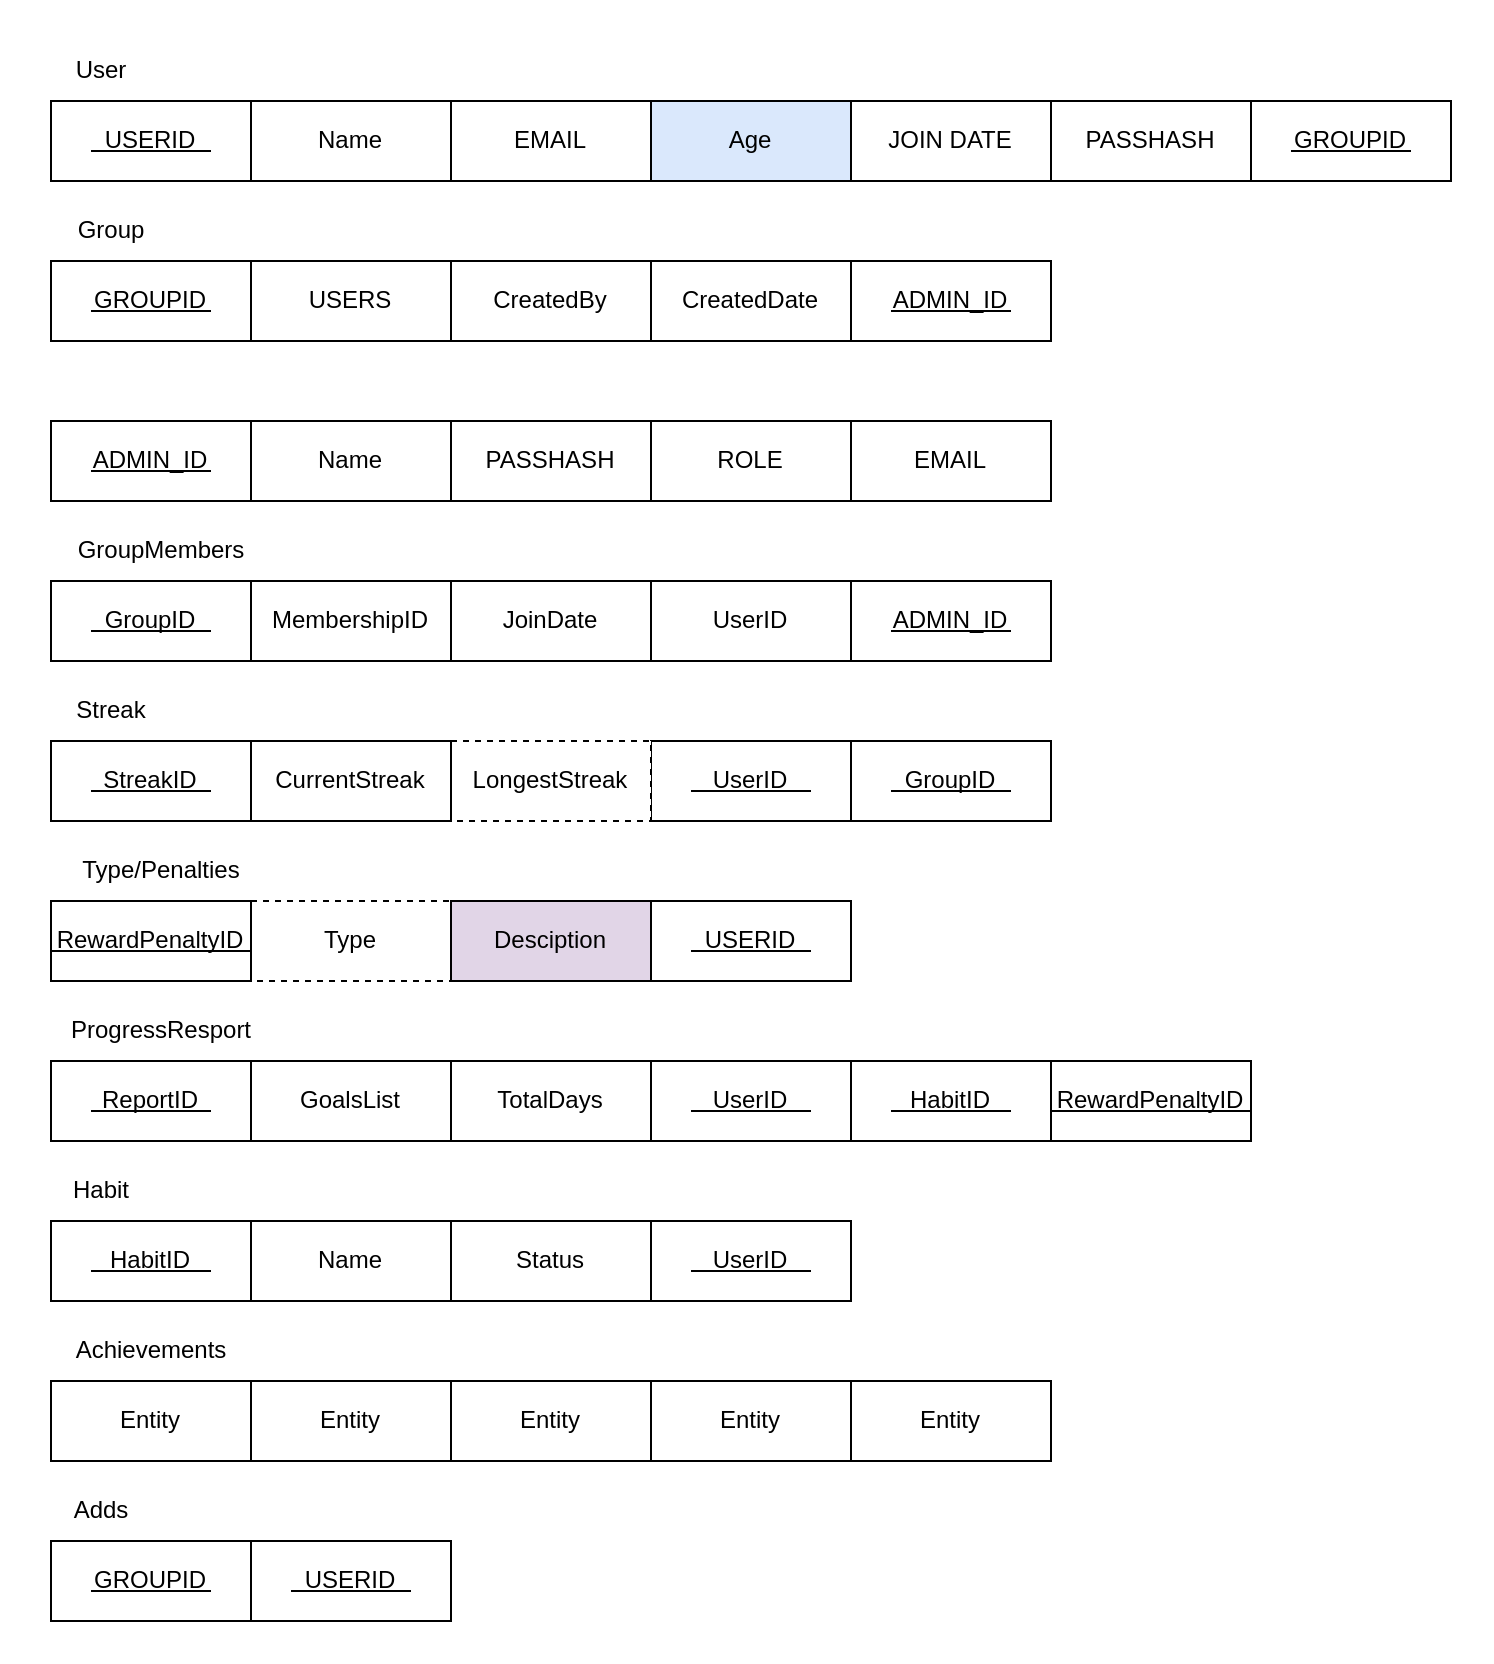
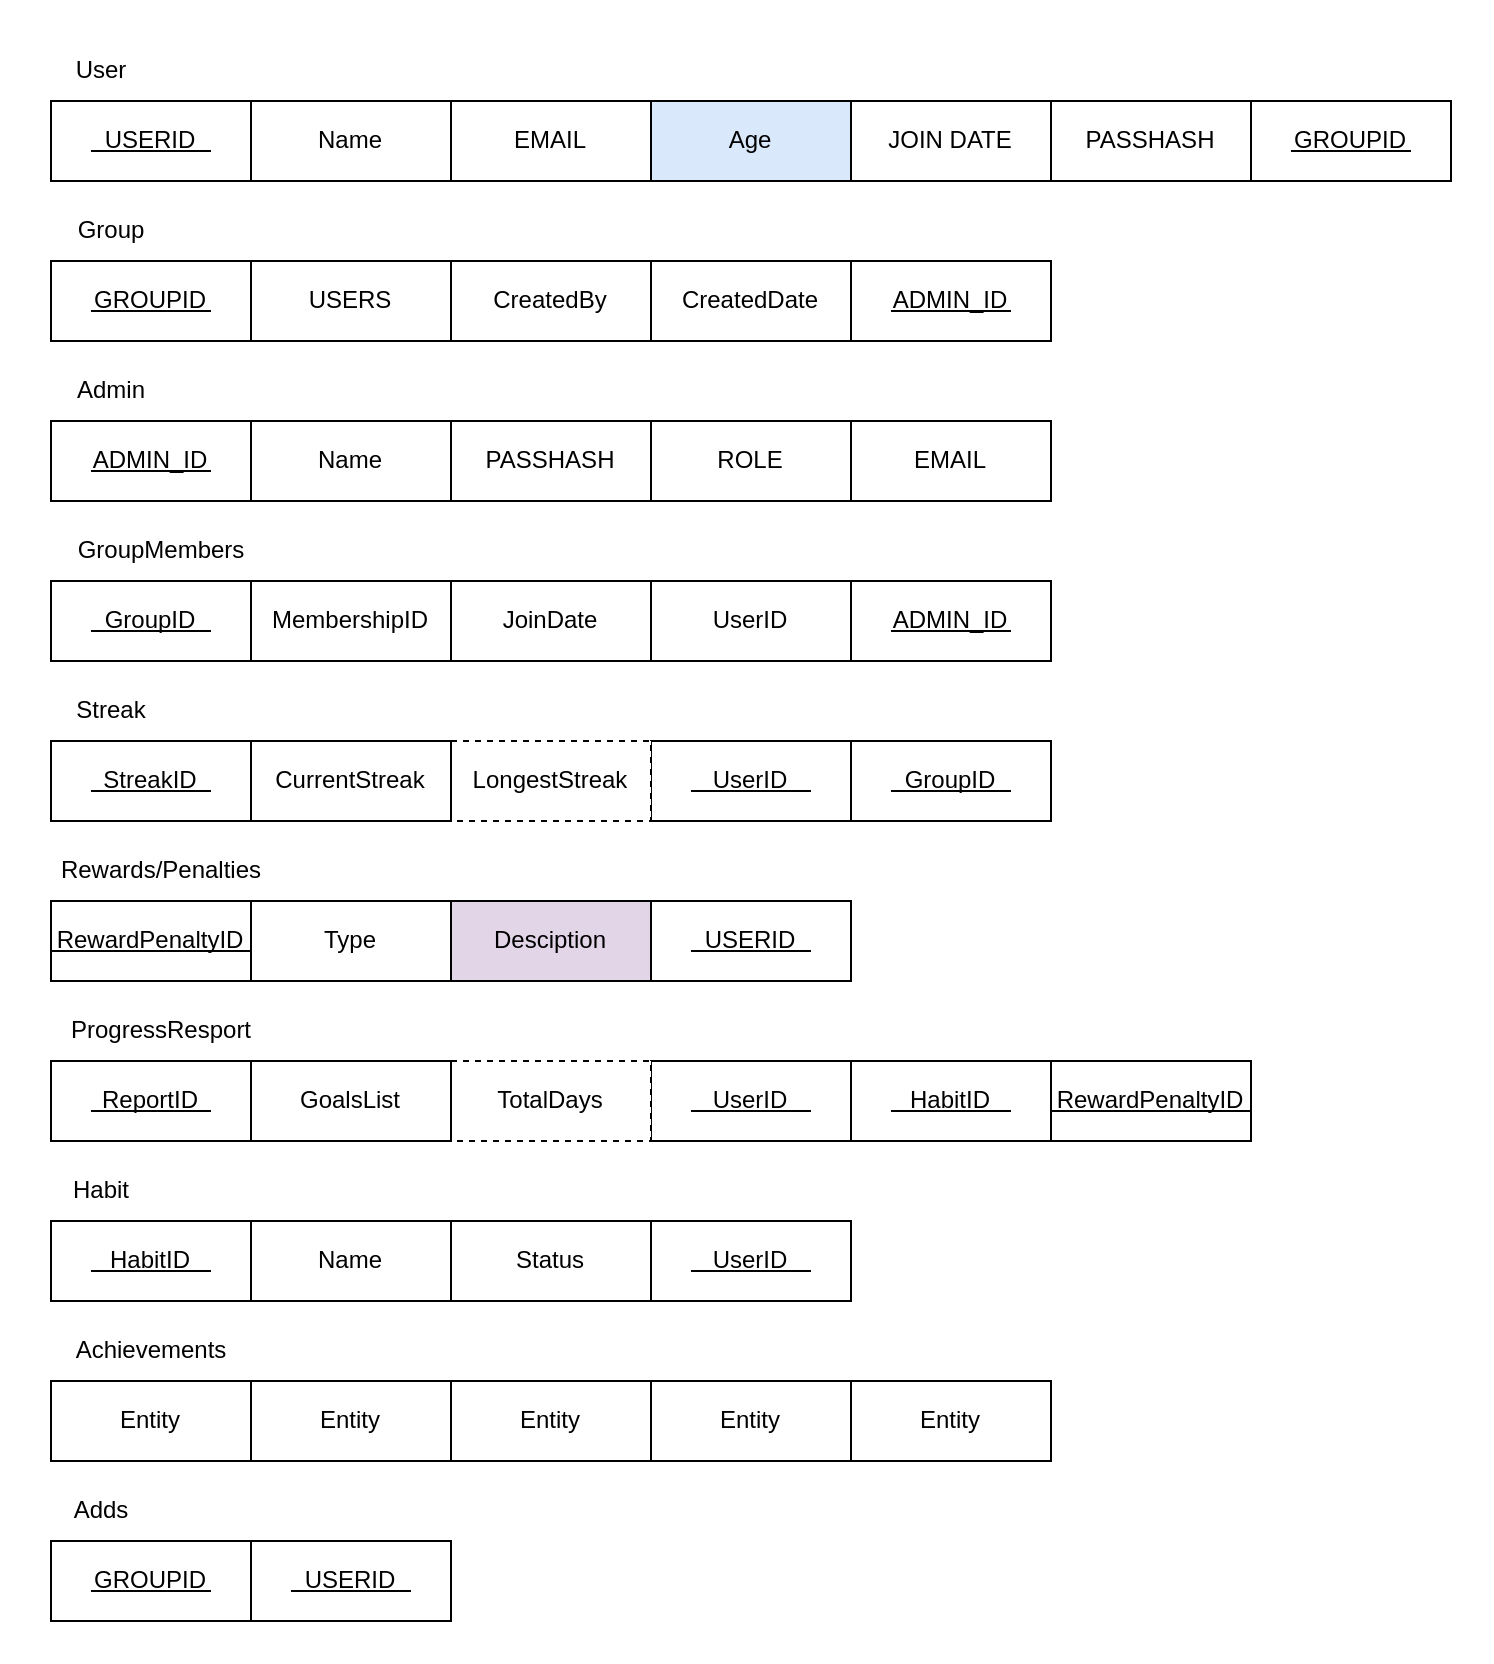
  <mxCell id="0" />
  <mxCell id="1" parent="0" />
  <mxCell id="2" value="Age" style="whiteSpace=wrap;html=1;align=center;fillColor=#dae8fc;" vertex="1" parent="1"><mxGeometry x="325" y="50" width="100" height="40" as="geometry" /></mxCell>
  <mxCell id="3" value="EMAIL" style="whiteSpace=wrap;html=1;align=center;" vertex="1" parent="1"><mxGeometry x="225" y="50" width="100" height="40" as="geometry" /></mxCell>
  <mxCell id="4" value="Name" style="whiteSpace=wrap;html=1;align=center;" vertex="1" parent="1"><mxGeometry x="125" y="50" width="100" height="40" as="geometry" /></mxCell>
  <mxCell id="5" value="USERID" style="whiteSpace=wrap;html=1;align=center;" vertex="1" parent="1"><mxGeometry x="25" y="50" width="100" height="40" as="geometry" /></mxCell>
  <mxCell id="6" value="ROLE" style="whiteSpace=wrap;html=1;align=center;" vertex="1" parent="1"><mxGeometry x="325" y="210" width="100" height="40" as="geometry" /></mxCell>
  <mxCell id="7" value="PASSHASH" style="whiteSpace=wrap;html=1;align=center;" vertex="1" parent="1"><mxGeometry x="225" y="210" width="100" height="40" as="geometry" /></mxCell>
  <mxCell id="8" value="Name" style="whiteSpace=wrap;html=1;align=center;" vertex="1" parent="1"><mxGeometry x="125" y="210" width="100" height="40" as="geometry" /></mxCell>
  <mxCell id="9" value="ADMIN_ID" style="whiteSpace=wrap;html=1;align=center;" vertex="1" parent="1"><mxGeometry x="25" y="210" width="100" height="40" as="geometry" /></mxCell>
  <mxCell id="10" value="CreatedDate" style="whiteSpace=wrap;html=1;align=center;" vertex="1" parent="1"><mxGeometry x="325" y="130" width="100" height="40" as="geometry" /></mxCell>
  <mxCell id="11" value="CreatedBy" style="whiteSpace=wrap;html=1;align=center;" vertex="1" parent="1"><mxGeometry x="225" y="130" width="100" height="40" as="geometry" /></mxCell>
  <mxCell id="12" value="USERS" style="whiteSpace=wrap;html=1;align=center;" vertex="1" parent="1"><mxGeometry x="125" y="130" width="100" height="40" as="geometry" /></mxCell>
  <mxCell id="13" value="GROUPID" style="whiteSpace=wrap;html=1;align=center;" vertex="1" parent="1"><mxGeometry x="25" y="130" width="100" height="40" as="geometry" /></mxCell>
  <mxCell id="14" value="USERID" style="whiteSpace=wrap;html=1;align=center;" vertex="1" parent="1"><mxGeometry x="125" y="770" width="100" height="40" as="geometry" /></mxCell>
  <mxCell id="15" value="GROUPID" style="whiteSpace=wrap;html=1;align=center;" vertex="1" parent="1"><mxGeometry x="25" y="770" width="100" height="40" as="geometry" /></mxCell>
  <mxCell id="16" value="JOIN DATE" style="whiteSpace=wrap;html=1;align=center;" vertex="1" parent="1"><mxGeometry x="425" y="50" width="100" height="40" as="geometry" /></mxCell>
  <mxCell id="17" value="PASSHASH" style="whiteSpace=wrap;html=1;align=center;" vertex="1" parent="1"><mxGeometry x="525" y="50" width="100" height="40" as="geometry" /></mxCell>
  <mxCell id="18" value="GROUPID" style="whiteSpace=wrap;html=1;align=center;" vertex="1" parent="1"><mxGeometry x="625" y="50" width="100" height="40" as="geometry" /></mxCell>
  <mxCell id="19" value="" style="line;strokeWidth=1;rotatable=0;dashed=0;labelPosition=right;align=left;verticalAlign=middle;spacingTop=0;spacingLeft=6;points=[];portConstraint=eastwest;" vertex="1" parent="1"><mxGeometry x="45" y="70" width="60" height="10" as="geometry" /></mxCell>
  <mxCell id="20" value="" style="line;strokeWidth=1;rotatable=0;dashed=0;labelPosition=right;align=left;verticalAlign=middle;spacingTop=0;spacingLeft=6;points=[];portConstraint=eastwest;" vertex="1" parent="1"><mxGeometry x="645" y="70" width="60" height="10" as="geometry" /></mxCell>
  <mxCell id="21" value="" style="line;strokeWidth=1;rotatable=0;dashed=0;labelPosition=right;align=left;verticalAlign=middle;spacingTop=0;spacingLeft=6;points=[];portConstraint=eastwest;" vertex="1" parent="1"><mxGeometry x="45" y="150" width="60" height="10" as="geometry" /></mxCell>
  <mxCell id="22" value="ADMIN_ID" style="whiteSpace=wrap;html=1;align=center;" vertex="1" parent="1"><mxGeometry x="425" y="130" width="100" height="40" as="geometry" /></mxCell>
  <mxCell id="23" value="" style="line;strokeWidth=1;rotatable=0;dashed=0;labelPosition=right;align=left;verticalAlign=middle;spacingTop=0;spacingLeft=6;points=[];portConstraint=eastwest;" vertex="1" parent="1"><mxGeometry x="445" y="150" width="60" height="10" as="geometry" /></mxCell>
  <mxCell id="24" value="EMAIL" style="whiteSpace=wrap;html=1;align=center;" vertex="1" parent="1"><mxGeometry x="425" y="210" width="100" height="40" as="geometry" /></mxCell>
  <mxCell id="25" value="" style="line;strokeWidth=1;rotatable=0;dashed=0;labelPosition=right;align=left;verticalAlign=middle;spacingTop=0;spacingLeft=6;points=[];portConstraint=eastwest;" vertex="1" parent="1"><mxGeometry x="45" y="230" width="60" height="10" as="geometry" /></mxCell>
  <mxCell id="26" value="User" style="text;html=1;align=center;verticalAlign=middle;resizable=0;points=[];autosize=1;strokeColor=none;fillColor=none;" vertex="1" parent="1"><mxGeometry x="25" y="20" width="50" height="30" as="geometry" /></mxCell>
  <mxCell id="27" value="Group" style="text;html=1;align=center;verticalAlign=middle;resizable=0;points=[];autosize=1;strokeColor=none;fillColor=none;" vertex="1" parent="1"><mxGeometry x="25" y="100" width="60" height="30" as="geometry" /></mxCell>
+ <mxCell id="28" value="Admin" style="text;html=1;align=center;verticalAlign=middle;resizable=0;points=[];autosize=1;strokeColor=none;fillColor=none;" vertex="1" parent="1"><mxGeometry x="25" y="180" width="60" height="30" as="geometry" /></mxCell>
  <mxCell id="29" value="Adds" style="text;html=1;align=center;verticalAlign=middle;resizable=0;points=[];autosize=1;strokeColor=none;fillColor=none;" vertex="1" parent="1"><mxGeometry x="25" y="740" width="50" height="30" as="geometry" /></mxCell>
  <mxCell id="30" value="" style="line;strokeWidth=1;rotatable=0;dashed=0;labelPosition=right;align=left;verticalAlign=middle;spacingTop=0;spacingLeft=6;points=[];portConstraint=eastwest;" vertex="1" parent="1"><mxGeometry x="145" y="790" width="60" height="10" as="geometry" /></mxCell>
  <mxCell id="31" value="" style="line;strokeWidth=1;rotatable=0;dashed=0;labelPosition=right;align=left;verticalAlign=middle;spacingTop=0;spacingLeft=6;points=[];portConstraint=eastwest;" vertex="1" parent="1"><mxGeometry x="45" y="790" width="60" height="10" as="geometry" /></mxCell>
  <mxCell id="32" value="UserID" style="whiteSpace=wrap;html=1;align=center;" vertex="1" parent="1"><mxGeometry x="325" y="290" width="100" height="40" as="geometry" /></mxCell>
  <mxCell id="33" value="JoinDate" style="whiteSpace=wrap;html=1;align=center;" vertex="1" parent="1"><mxGeometry x="225" y="290" width="100" height="40" as="geometry" /></mxCell>
  <mxCell id="34" value="MembershipID" style="whiteSpace=wrap;html=1;align=center;" vertex="1" parent="1"><mxGeometry x="125" y="290" width="100" height="40" as="geometry" /></mxCell>
  <mxCell id="35" value="ADMIN_ID" style="whiteSpace=wrap;html=1;align=center;" vertex="1" parent="1"><mxGeometry x="425" y="290" width="100" height="40" as="geometry" /></mxCell>
  <mxCell id="36" value="" style="line;strokeWidth=1;rotatable=0;dashed=0;labelPosition=right;align=left;verticalAlign=middle;spacingTop=0;spacingLeft=6;points=[];portConstraint=eastwest;" vertex="1" parent="1"><mxGeometry x="445" y="310" width="60" height="10" as="geometry" /></mxCell>
  <mxCell id="37" value="GroupMembers" style="text;html=1;align=center;verticalAlign=middle;resizable=0;points=[];autosize=1;strokeColor=none;fillColor=none;" vertex="1" parent="1"><mxGeometry x="25" y="260" width="110" height="30" as="geometry" /></mxCell>
  <mxCell id="38" value="GroupID" style="whiteSpace=wrap;html=1;align=center;" vertex="1" parent="1"><mxGeometry x="25" y="290" width="100" height="40" as="geometry" /></mxCell>
  <mxCell id="39" value="" style="line;strokeWidth=1;rotatable=0;dashed=0;labelPosition=right;align=left;verticalAlign=middle;spacingTop=0;spacingLeft=6;points=[];portConstraint=eastwest;" vertex="1" parent="1"><mxGeometry x="45" y="310" width="60" height="10" as="geometry" /></mxCell>
  <mxCell id="40" value="GroupID" style="whiteSpace=wrap;html=1;align=center;" vertex="1" parent="1"><mxGeometry x="425" y="370" width="100" height="40" as="geometry" /></mxCell>
- <mxCell id="41" value="Type" style="whiteSpace=wrap;html=1;align=center;dashed=1;" vertex="1" parent="1"><mxGeometry x="125" y="450" width="100" height="40" as="geometry" /></mxCell>
+ <mxCell id="41" value="Type" style="whiteSpace=wrap;html=1;align=center;" vertex="1" parent="1"><mxGeometry x="125" y="450" width="100" height="40" as="geometry" /></mxCell>
  <mxCell id="42" value="RewardPenaltyID" style="whiteSpace=wrap;html=1;align=center;" vertex="1" parent="1"><mxGeometry x="25" y="450" width="100" height="40" as="geometry" /></mxCell>
  <mxCell id="43" value="UserID" style="whiteSpace=wrap;html=1;align=center;" vertex="1" parent="1"><mxGeometry x="325" y="370" width="100" height="40" as="geometry" /></mxCell>
  <mxCell id="44" value="LongestStreak" style="whiteSpace=wrap;html=1;align=center;dashed=1;" vertex="1" parent="1"><mxGeometry x="225" y="370" width="100" height="40" as="geometry" /></mxCell>
  <mxCell id="45" value="CurrentStreak" style="whiteSpace=wrap;html=1;align=center;" vertex="1" parent="1"><mxGeometry x="125" y="370" width="100" height="40" as="geometry" /></mxCell>
  <mxCell id="46" value="StreakID" style="whiteSpace=wrap;html=1;align=center;" vertex="1" parent="1"><mxGeometry x="25" y="370" width="100" height="40" as="geometry" /></mxCell>
  <mxCell id="47" value="" style="line;strokeWidth=1;rotatable=0;dashed=0;labelPosition=right;align=left;verticalAlign=middle;spacingTop=0;spacingLeft=6;points=[];portConstraint=eastwest;" vertex="1" parent="1"><mxGeometry x="445" y="390" width="60" height="10" as="geometry" /></mxCell>
  <mxCell id="48" value="" style="line;strokeWidth=1;rotatable=0;dashed=0;labelPosition=right;align=left;verticalAlign=middle;spacingTop=0;spacingLeft=6;points=[];portConstraint=eastwest;" vertex="1" parent="1"><mxGeometry x="345" y="390" width="60" height="10" as="geometry" /></mxCell>
  <mxCell id="49" value="" style="line;strokeWidth=1;rotatable=0;dashed=0;labelPosition=right;align=left;verticalAlign=middle;spacingTop=0;spacingLeft=6;points=[];portConstraint=eastwest;" vertex="1" parent="1"><mxGeometry x="45" y="390" width="60" height="10" as="geometry" /></mxCell>
  <mxCell id="50" value="Streak" style="text;html=1;align=center;verticalAlign=middle;resizable=0;points=[];autosize=1;strokeColor=none;fillColor=none;" vertex="1" parent="1"><mxGeometry x="25" y="340" width="60" height="30" as="geometry" /></mxCell>
- <mxCell id="51" value="Type/Penalties" style="text;html=1;align=center;verticalAlign=middle;resizable=0;points=[];autosize=1;strokeColor=none;fillColor=none;" vertex="1" parent="1"><mxGeometry x="20" y="420" width="120" height="30" as="geometry" /></mxCell>
+ <mxCell id="51" value="Rewards/Penalties" style="text;html=1;align=center;verticalAlign=middle;resizable=0;points=[];autosize=1;strokeColor=none;fillColor=none;" vertex="1" parent="1"><mxGeometry x="20" y="420" width="120" height="30" as="geometry" /></mxCell>
  <mxCell id="52" value="USERID" style="whiteSpace=wrap;html=1;align=center;" vertex="1" parent="1"><mxGeometry x="325" y="450" width="100" height="40" as="geometry" /></mxCell>
  <mxCell id="53" value="Desciption" style="whiteSpace=wrap;html=1;align=center;fillColor=#e1d5e7;" vertex="1" parent="1"><mxGeometry x="225" y="450" width="100" height="40" as="geometry" /></mxCell>
  <mxCell id="54" value="" style="line;strokeWidth=1;rotatable=0;dashed=0;labelPosition=right;align=left;verticalAlign=middle;spacingTop=0;spacingLeft=6;points=[];portConstraint=eastwest;" vertex="1" parent="1"><mxGeometry x="345" y="470" width="60" height="10" as="geometry" /></mxCell>
  <mxCell id="55" value="Name" style="whiteSpace=wrap;html=1;align=center;" vertex="1" parent="1"><mxGeometry x="125" y="610" width="100" height="40" as="geometry" /></mxCell>
  <mxCell id="56" value="HabitID" style="whiteSpace=wrap;html=1;align=center;" vertex="1" parent="1"><mxGeometry x="25" y="610" width="100" height="40" as="geometry" /></mxCell>
  <mxCell id="57" value="RewardPenaltyID" style="whiteSpace=wrap;html=1;align=center;" vertex="1" parent="1"><mxGeometry x="525" y="530" width="100" height="40" as="geometry" /></mxCell>
  <mxCell id="58" value="HabitID" style="whiteSpace=wrap;html=1;align=center;" vertex="1" parent="1"><mxGeometry x="425" y="530" width="100" height="40" as="geometry" /></mxCell>
  <mxCell id="59" value="UserID" style="whiteSpace=wrap;html=1;align=center;" vertex="1" parent="1"><mxGeometry x="325" y="530" width="100" height="40" as="geometry" /></mxCell>
- <mxCell id="60" value="TotalDays" style="whiteSpace=wrap;html=1;align=center;" vertex="1" parent="1"><mxGeometry x="225" y="530" width="100" height="40" as="geometry" /></mxCell>
+ <mxCell id="60" value="TotalDays" style="whiteSpace=wrap;html=1;align=center;dashed=1;" vertex="1" parent="1"><mxGeometry x="225" y="530" width="100" height="40" as="geometry" /></mxCell>
  <mxCell id="61" value="GoalsList" style="whiteSpace=wrap;html=1;align=center;" vertex="1" parent="1"><mxGeometry x="125" y="530" width="100" height="40" as="geometry" /></mxCell>
  <mxCell id="62" value="ReportID" style="whiteSpace=wrap;html=1;align=center;" vertex="1" parent="1"><mxGeometry x="25" y="530" width="100" height="40" as="geometry" /></mxCell>
  <mxCell id="63" value="ProgressResport" style="text;html=1;align=center;verticalAlign=middle;resizable=0;points=[];autosize=1;strokeColor=none;fillColor=none;" vertex="1" parent="1"><mxGeometry x="25" y="500" width="110" height="30" as="geometry" /></mxCell>
  <mxCell id="64" value="UserID" style="whiteSpace=wrap;html=1;align=center;" vertex="1" parent="1"><mxGeometry x="325" y="610" width="100" height="40" as="geometry" /></mxCell>
  <mxCell id="65" value="Status" style="whiteSpace=wrap;html=1;align=center;" vertex="1" parent="1"><mxGeometry x="225" y="610" width="100" height="40" as="geometry" /></mxCell>
  <mxCell id="66" value="Habit" style="text;html=1;align=center;verticalAlign=middle;resizable=0;points=[];autosize=1;strokeColor=none;fillColor=none;" vertex="1" parent="1"><mxGeometry x="25" y="580" width="50" height="30" as="geometry" /></mxCell>
  <mxCell id="67" value="" style="line;strokeWidth=1;rotatable=0;dashed=0;labelPosition=right;align=left;verticalAlign=middle;spacingTop=0;spacingLeft=6;points=[];portConstraint=eastwest;" vertex="1" parent="1"><mxGeometry x="345" y="550" width="60" height="10" as="geometry" /></mxCell>
  <mxCell id="68" value="" style="line;strokeWidth=1;rotatable=0;dashed=0;labelPosition=right;align=left;verticalAlign=middle;spacingTop=0;spacingLeft=6;points=[];portConstraint=eastwest;" vertex="1" parent="1"><mxGeometry x="45" y="550" width="60" height="10" as="geometry" /></mxCell>
  <mxCell id="69" value="" style="line;strokeWidth=1;rotatable=0;dashed=0;labelPosition=right;align=left;verticalAlign=middle;spacingTop=0;spacingLeft=6;points=[];portConstraint=eastwest;" vertex="1" parent="1"><mxGeometry x="25" y="470" width="100" height="10" as="geometry" /></mxCell>
  <mxCell id="70" value="" style="line;strokeWidth=1;rotatable=0;dashed=0;labelPosition=right;align=left;verticalAlign=middle;spacingTop=0;spacingLeft=6;points=[];portConstraint=eastwest;" vertex="1" parent="1"><mxGeometry x="45" y="630" width="60" height="10" as="geometry" /></mxCell>
  <mxCell id="71" value="" style="line;strokeWidth=1;rotatable=0;dashed=0;labelPosition=right;align=left;verticalAlign=middle;spacingTop=0;spacingLeft=6;points=[];portConstraint=eastwest;" vertex="1" parent="1"><mxGeometry x="525" y="550" width="100" height="10" as="geometry" /></mxCell>
  <mxCell id="72" value="" style="line;strokeWidth=1;rotatable=0;dashed=0;labelPosition=right;align=left;verticalAlign=middle;spacingTop=0;spacingLeft=6;points=[];portConstraint=eastwest;" vertex="1" parent="1"><mxGeometry x="445" y="550" width="60" height="10" as="geometry" /></mxCell>
  <mxCell id="73" value="" style="line;strokeWidth=1;rotatable=0;dashed=0;labelPosition=right;align=left;verticalAlign=middle;spacingTop=0;spacingLeft=6;points=[];portConstraint=eastwest;" vertex="1" parent="1"><mxGeometry x="345" y="630" width="60" height="10" as="geometry" /></mxCell>
  <mxCell id="74" value="Entity" style="whiteSpace=wrap;html=1;align=center;" vertex="1" parent="1"><mxGeometry x="425" y="690" width="100" height="40" as="geometry" /></mxCell>
  <mxCell id="75" value="Entity" style="whiteSpace=wrap;html=1;align=center;" vertex="1" parent="1"><mxGeometry x="325" y="690" width="100" height="40" as="geometry" /></mxCell>
  <mxCell id="76" value="Entity" style="whiteSpace=wrap;html=1;align=center;" vertex="1" parent="1"><mxGeometry x="225" y="690" width="100" height="40" as="geometry" /></mxCell>
  <mxCell id="77" value="Entity" style="whiteSpace=wrap;html=1;align=center;" vertex="1" parent="1"><mxGeometry x="125" y="690" width="100" height="40" as="geometry" /></mxCell>
  <mxCell id="78" value="Entity" style="whiteSpace=wrap;html=1;align=center;" vertex="1" parent="1"><mxGeometry x="25" y="690" width="100" height="40" as="geometry" /></mxCell>
  <mxCell id="79" value="Achievements" style="text;html=1;align=center;verticalAlign=middle;resizable=0;points=[];autosize=1;strokeColor=none;fillColor=none;" vertex="1" parent="1"><mxGeometry x="25" y="660" width="100" height="30" as="geometry" /></mxCell>
